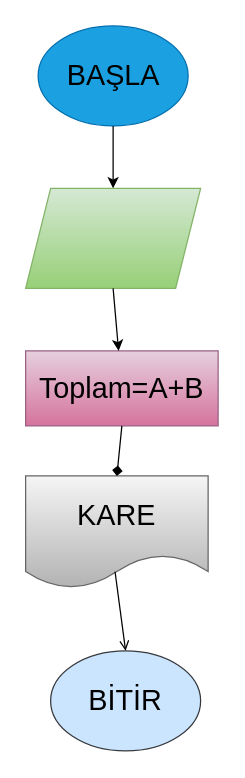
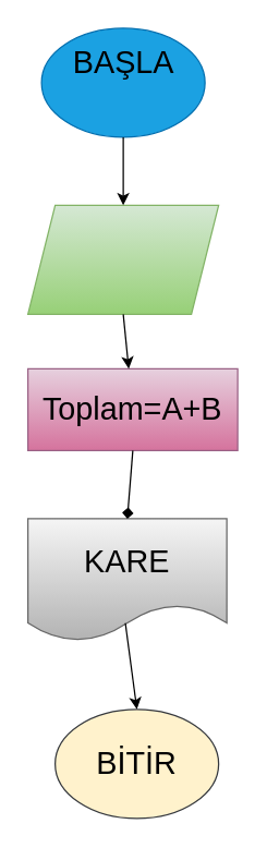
  <mxCell id="0" />
  <mxCell id="1" parent="0" />
  <mxCell id="2" value="" style="ellipse;whiteSpace=wrap;html=1;fillColor=#1ba1e2;strokeColor=#006EAF;fontColor=#ffffff;labelBackgroundColor=#4AC3FF;" vertex="1" parent="1"><mxGeometry x="30" y="20" width="120" height="80" as="geometry" /></mxCell>
  <mxCell id="3" value="" style="shape=parallelogram;perimeter=parallelogramPerimeter;whiteSpace=wrap;html=1;fixedSize=1;fillColor=#d5e8d4;gradientColor=#97d077;strokeColor=#82b366;" vertex="1" parent="1"><mxGeometry x="20" y="150" width="140" height="80" as="geometry" /></mxCell>
  <mxCell id="4" value="" style="endArrow=classic;html=1;rounded=0;fontColor=#000000;exitX=0.5;exitY=1;exitDx=0;exitDy=0;entryX=0.5;entryY=0;entryDx=0;entryDy=0;" edge="1" parent="1" source="2" target="3"><mxGeometry width="50" height="50" relative="1" as="geometry"><mxPoint x="126" y="380" as="sourcePoint" /><mxPoint x="176" y="330" as="targetPoint" /></mxGeometry></mxCell>
- <mxCell id="5" value="BAŞLA" style="text;html=1;resizable=0;autosize=1;align=center;verticalAlign=middle;points=[];fillColor=none;strokeColor=none;rounded=0;labelBackgroundColor=none;fontSize=23;fontColor=#000000;" vertex="1" parent="1"><mxGeometry x="40" y="40" width="100" height="40" as="geometry" /></mxCell>
- <mxCell id="6" value="Toplam=A+B" style="rounded=0;whiteSpace=wrap;html=1;labelBackgroundColor=none;fontSize=23;fillColor=#e6d0de;gradientColor=#d5739d;strokeColor=#996185;" vertex="1" parent="1"><mxGeometry x="20" y="280" width="154" height="60" as="geometry" /></mxCell>
+ <mxCell id="5" value="BAŞLA" style="text;html=1;resizable=0;autosize=1;align=center;verticalAlign=middle;points=[];fillColor=none;strokeColor=none;rounded=0;labelBackgroundColor=none;fontSize=23;fontColor=#000000;" vertex="1" parent="1"><mxGeometry x="40" y="25" width="100" height="40" as="geometry" /></mxCell>
+ <mxCell id="6" value="Toplam=A+B" style="rounded=0;whiteSpace=wrap;html=1;labelBackgroundColor=none;fontSize=23;fillColor=#e6d0de;gradientColor=#d5739d;strokeColor=#996185;" vertex="1" parent="1"><mxGeometry x="20" y="270" width="154" height="60" as="geometry" /></mxCell>
  <mxCell id="7" value="KARE" style="shape=document;whiteSpace=wrap;html=1;boundedLbl=1;labelBackgroundColor=none;fontSize=23;fillColor=#f5f5f5;gradientColor=#b3b3b3;strokeColor=#666666;" vertex="1" parent="1"><mxGeometry x="20" y="380" width="146" height="90" as="geometry" /></mxCell>
  <mxCell id="8" value="" style="endArrow=classic;html=1;rounded=0;fontSize=23;fontColor=#000000;exitX=0.5;exitY=1;exitDx=0;exitDy=0;" edge="1" parent="1" source="3" target="6"><mxGeometry width="50" height="50" relative="1" as="geometry"><mxPoint x="96" y="290" as="sourcePoint" /><mxPoint x="146" y="240" as="targetPoint" /></mxGeometry></mxCell>
  <mxCell id="9" value="" style="endArrow=diamond;html=1;rounded=0;fontSize=23;fontColor=#000000;entryX=0.5;entryY=0;entryDx=0;entryDy=0;exitX=0.5;exitY=1;exitDx=0;exitDy=0;" edge="1" parent="1" source="6" target="7"><mxGeometry width="50" height="50" relative="1" as="geometry"><mxPoint x="96" y="290" as="sourcePoint" /><mxPoint x="146" y="240" as="targetPoint" /></mxGeometry></mxCell>
- <mxCell id="10" value="BİTİR" style="ellipse;whiteSpace=wrap;html=1;labelBackgroundColor=none;fontSize=23;fillColor=#cce5ff;strokeColor=#36393d;" vertex="1" parent="1"><mxGeometry x="40" y="520" width="120" height="80" as="geometry" /></mxCell>
- <mxCell id="11" value="" style="endArrow=open;html=1;rounded=0;fontSize=23;fontColor=#000000;exitX=0.49;exitY=0.852;exitDx=0;exitDy=0;exitPerimeter=0;entryX=0.5;entryY=0;entryDx=0;entryDy=0;" edge="1" parent="1" source="7" target="10"><mxGeometry width="50" height="50" relative="1" as="geometry"><mxPoint x="60" y="510" as="sourcePoint" /><mxPoint x="110" y="460" as="targetPoint" /></mxGeometry></mxCell>
+ <mxCell id="10" value="BİTİR" style="ellipse;whiteSpace=wrap;html=1;labelBackgroundColor=none;fontSize=23;fillColor=#fff2cc;strokeColor=#36393d;" vertex="1" parent="1"><mxGeometry x="40" y="520" width="120" height="80" as="geometry" /></mxCell>
+ <mxCell id="11" value="" style="endArrow=classic;html=1;rounded=0;fontSize=23;fontColor=#000000;exitX=0.49;exitY=0.852;exitDx=0;exitDy=0;exitPerimeter=0;entryX=0.5;entryY=0;entryDx=0;entryDy=0;" edge="1" parent="1" source="7" target="10"><mxGeometry width="50" height="50" relative="1" as="geometry"><mxPoint x="60" y="510" as="sourcePoint" /><mxPoint x="110" y="460" as="targetPoint" /></mxGeometry></mxCell>
